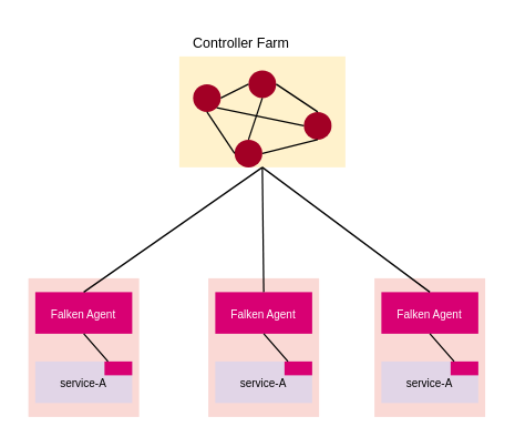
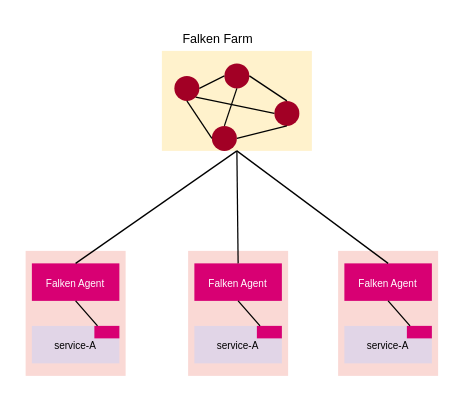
  <mxCell id="0" />
  <mxCell id="1" parent="0" />
  <mxCell id="2" value="" style="rounded=0;whiteSpace=wrap;html=1;fillColor=#fad9d5;strokeColor=none;" vertex="1" parent="1"><mxGeometry x="270" y="200" width="80" height="100" as="geometry" /></mxCell>
  <mxCell id="3" value="" style="rounded=0;whiteSpace=wrap;html=1;fillColor=#fad9d5;strokeColor=none;" vertex="1" parent="1"><mxGeometry x="150" y="200" width="80" height="100" as="geometry" /></mxCell>
  <mxCell id="4" value="" style="rounded=0;whiteSpace=wrap;html=1;fillColor=#fad9d5;strokeColor=none;" vertex="1" parent="1"><mxGeometry x="20" y="200" width="80" height="100" as="geometry" /></mxCell>
  <mxCell id="5" value="" style="rounded=0;whiteSpace=wrap;html=1;fillColor=#fff2cc;strokeColor=none;" parent="1" vertex="1"><mxGeometry x="129" y="40" width="120" height="80" as="geometry" /></mxCell>
  <mxCell id="6" value="" style="ellipse;whiteSpace=wrap;html=1;aspect=fixed;fillColor=#a20025;fontColor=#ffffff;strokeColor=none;" parent="1" vertex="1"><mxGeometry x="139" y="60" width="20" height="20" as="geometry" /></mxCell>
  <mxCell id="7" value="" style="ellipse;whiteSpace=wrap;html=1;aspect=fixed;fillColor=#a20025;fontColor=#ffffff;strokeColor=none;" parent="1" vertex="1"><mxGeometry x="219" y="80" width="20" height="20" as="geometry" /></mxCell>
  <mxCell id="8" value="" style="ellipse;whiteSpace=wrap;html=1;aspect=fixed;fillColor=#a20025;fontColor=#ffffff;strokeColor=none;" parent="1" vertex="1"><mxGeometry x="169" y="100" width="20" height="20" as="geometry" /></mxCell>
  <mxCell id="9" value="" style="ellipse;whiteSpace=wrap;html=1;aspect=fixed;fillColor=#a20025;fontColor=#ffffff;strokeColor=none;" parent="1" vertex="1"><mxGeometry x="179" y="50" width="20" height="20" as="geometry" /></mxCell>
  <mxCell id="10" value="" style="endArrow=none;html=1;exitX=1;exitY=0.5;exitDx=0;exitDy=0;entryX=0;entryY=0.5;entryDx=0;entryDy=0;" parent="1" source="6" target="9" edge="1"><mxGeometry width="50" height="50" relative="1" as="geometry"><mxPoint x="239" y="420" as="sourcePoint" /><mxPoint x="289" y="370" as="targetPoint" /></mxGeometry></mxCell>
  <mxCell id="11" value="" style="endArrow=none;html=1;exitX=1;exitY=0.5;exitDx=0;exitDy=0;entryX=0.5;entryY=0;entryDx=0;entryDy=0;" parent="1" source="9" target="7" edge="1"><mxGeometry width="50" height="50" relative="1" as="geometry"><mxPoint x="219" y="290" as="sourcePoint" /><mxPoint x="269" y="240" as="targetPoint" /></mxGeometry></mxCell>
  <mxCell id="12" value="" style="endArrow=none;html=1;exitX=0.5;exitY=1;exitDx=0;exitDy=0;entryX=0;entryY=0.5;entryDx=0;entryDy=0;" parent="1" source="6" target="8" edge="1"><mxGeometry width="50" height="50" relative="1" as="geometry"><mxPoint x="219" y="290" as="sourcePoint" /><mxPoint x="269" y="240" as="targetPoint" /></mxGeometry></mxCell>
  <mxCell id="13" value="" style="endArrow=none;html=1;exitX=0.5;exitY=1;exitDx=0;exitDy=0;entryX=0.5;entryY=0;entryDx=0;entryDy=0;" parent="1" source="9" target="8" edge="1"><mxGeometry width="50" height="50" relative="1" as="geometry"><mxPoint x="219" y="290" as="sourcePoint" /><mxPoint x="269" y="240" as="targetPoint" /></mxGeometry></mxCell>
  <mxCell id="14" value="" style="endArrow=none;html=1;exitX=1;exitY=0.5;exitDx=0;exitDy=0;entryX=0.5;entryY=1;entryDx=0;entryDy=0;" parent="1" source="8" target="7" edge="1"><mxGeometry width="50" height="50" relative="1" as="geometry"><mxPoint x="219" y="290" as="sourcePoint" /><mxPoint x="269" y="240" as="targetPoint" /></mxGeometry></mxCell>
  <mxCell id="15" value="" style="endArrow=none;html=1;entryX=0;entryY=0.5;entryDx=0;entryDy=0;exitX=1;exitY=1;exitDx=0;exitDy=0;" parent="1" source="6" target="7" edge="1"><mxGeometry width="50" height="50" relative="1" as="geometry"><mxPoint x="219" y="80" as="sourcePoint" /><mxPoint x="269" y="30" as="targetPoint" /></mxGeometry></mxCell>
- <mxCell id="16" value="&lt;font style=&quot;font-size: 10px&quot;&gt;Controller Farm&lt;/font&gt;" style="text;html=1;strokeColor=none;fillColor=none;align=center;verticalAlign=middle;whiteSpace=wrap;rounded=0;" parent="1" vertex="1"><mxGeometry x="129" y="20" width="90" height="20" as="geometry" /></mxCell>
+ <mxCell id="16" value="&lt;font style=&quot;font-size: 10px&quot;&gt;Falken Farm&lt;/font&gt;" style="text;html=1;strokeColor=none;fillColor=none;align=center;verticalAlign=middle;whiteSpace=wrap;rounded=0;" parent="1" vertex="1"><mxGeometry x="129" y="20" width="90" height="20" as="geometry" /></mxCell>
  <mxCell id="17" value="&lt;font style=&quot;font-size: 8px&quot;&gt;Falken Agent&lt;/font&gt;" style="rounded=0;whiteSpace=wrap;html=1;fillColor=#d80073;fontColor=#ffffff;strokeColor=none;" parent="1" vertex="1"><mxGeometry x="25" y="210" width="70" height="30" as="geometry" /></mxCell>
  <mxCell id="18" value="&lt;font style=&quot;font-size: 8px&quot;&gt;service-A&lt;/font&gt;" style="rounded=0;whiteSpace=wrap;html=1;fillColor=#e1d5e7;strokeColor=none;" parent="1" vertex="1"><mxGeometry x="25" y="260" width="70" height="30" as="geometry" /></mxCell>
  <mxCell id="19" value="" style="rounded=0;whiteSpace=wrap;html=1;fillColor=#d80073;fontColor=#ffffff;strokeColor=none;" parent="1" vertex="1"><mxGeometry x="75" y="260" width="20" height="10" as="geometry" /></mxCell>
  <mxCell id="20" value="" style="endArrow=none;html=1;exitX=0.75;exitY=0;exitDx=0;exitDy=0;entryX=0.5;entryY=1;entryDx=0;entryDy=0;" parent="1" source="18" target="17" edge="1"><mxGeometry width="50" height="50" relative="1" as="geometry"><mxPoint x="245" y="210" as="sourcePoint" /><mxPoint x="295" y="160" as="targetPoint" /></mxGeometry></mxCell>
  <mxCell id="21" value="&lt;font style=&quot;font-size: 8px&quot;&gt;Falken Agent&lt;/font&gt;" style="rounded=0;whiteSpace=wrap;html=1;fillColor=#d80073;fontColor=#ffffff;strokeColor=none;" parent="1" vertex="1"><mxGeometry x="155" y="210" width="70" height="30" as="geometry" /></mxCell>
  <mxCell id="22" value="&lt;font style=&quot;font-size: 8px&quot;&gt;service-A&lt;/font&gt;" style="rounded=0;whiteSpace=wrap;html=1;fillColor=#e1d5e7;strokeColor=none;" parent="1" vertex="1"><mxGeometry x="155" y="260" width="70" height="30" as="geometry" /></mxCell>
  <mxCell id="23" value="" style="rounded=0;whiteSpace=wrap;html=1;fillColor=#d80073;fontColor=#ffffff;strokeColor=none;" parent="1" vertex="1"><mxGeometry x="205" y="260" width="20" height="10" as="geometry" /></mxCell>
  <mxCell id="24" value="" style="endArrow=none;html=1;exitX=0.75;exitY=0;exitDx=0;exitDy=0;entryX=0.5;entryY=1;entryDx=0;entryDy=0;" parent="1" source="22" target="21" edge="1"><mxGeometry width="50" height="50" relative="1" as="geometry"><mxPoint x="375" y="210" as="sourcePoint" /><mxPoint x="425" y="160" as="targetPoint" /></mxGeometry></mxCell>
  <mxCell id="25" value="&lt;font style=&quot;font-size: 8px&quot;&gt;Falken Agent&lt;/font&gt;" style="rounded=0;whiteSpace=wrap;html=1;fillColor=#d80073;fontColor=#ffffff;strokeColor=none;" parent="1" vertex="1"><mxGeometry x="275" y="210" width="70" height="30" as="geometry" /></mxCell>
  <mxCell id="26" value="&lt;font style=&quot;font-size: 8px&quot;&gt;service-A&lt;/font&gt;" style="rounded=0;whiteSpace=wrap;html=1;fillColor=#e1d5e7;strokeColor=none;" parent="1" vertex="1"><mxGeometry x="275" y="260" width="70" height="30" as="geometry" /></mxCell>
  <mxCell id="27" value="" style="rounded=0;whiteSpace=wrap;html=1;fillColor=#d80073;fontColor=#ffffff;strokeColor=none;" parent="1" vertex="1"><mxGeometry x="325" y="260" width="20" height="10" as="geometry" /></mxCell>
  <mxCell id="28" value="" style="endArrow=none;html=1;exitX=0.75;exitY=0;exitDx=0;exitDy=0;entryX=0.5;entryY=1;entryDx=0;entryDy=0;" parent="1" source="26" target="25" edge="1"><mxGeometry width="50" height="50" relative="1" as="geometry"><mxPoint x="495" y="210" as="sourcePoint" /><mxPoint x="545" y="160" as="targetPoint" /></mxGeometry></mxCell>
  <mxCell id="29" value="" style="endArrow=none;html=1;entryX=0.5;entryY=1;entryDx=0;entryDy=0;exitX=0.5;exitY=0;exitDx=0;exitDy=0;" parent="1" source="17" target="5" edge="1"><mxGeometry width="50" height="50" relative="1" as="geometry"><mxPoint x="209" y="230" as="sourcePoint" /><mxPoint x="259" y="180" as="targetPoint" /></mxGeometry></mxCell>
  <mxCell id="30" value="" style="endArrow=none;html=1;entryX=0.5;entryY=1;entryDx=0;entryDy=0;exitX=0.5;exitY=0;exitDx=0;exitDy=0;" parent="1" source="21" target="5" edge="1"><mxGeometry width="50" height="50" relative="1" as="geometry"><mxPoint x="44" y="220" as="sourcePoint" /><mxPoint x="199" y="130" as="targetPoint" /></mxGeometry></mxCell>
  <mxCell id="31" value="" style="endArrow=none;html=1;exitX=0.5;exitY=0;exitDx=0;exitDy=0;" parent="1" source="25" edge="1"><mxGeometry width="50" height="50" relative="1" as="geometry"><mxPoint x="54" y="230" as="sourcePoint" /><mxPoint x="189" y="120" as="targetPoint" /></mxGeometry></mxCell>
